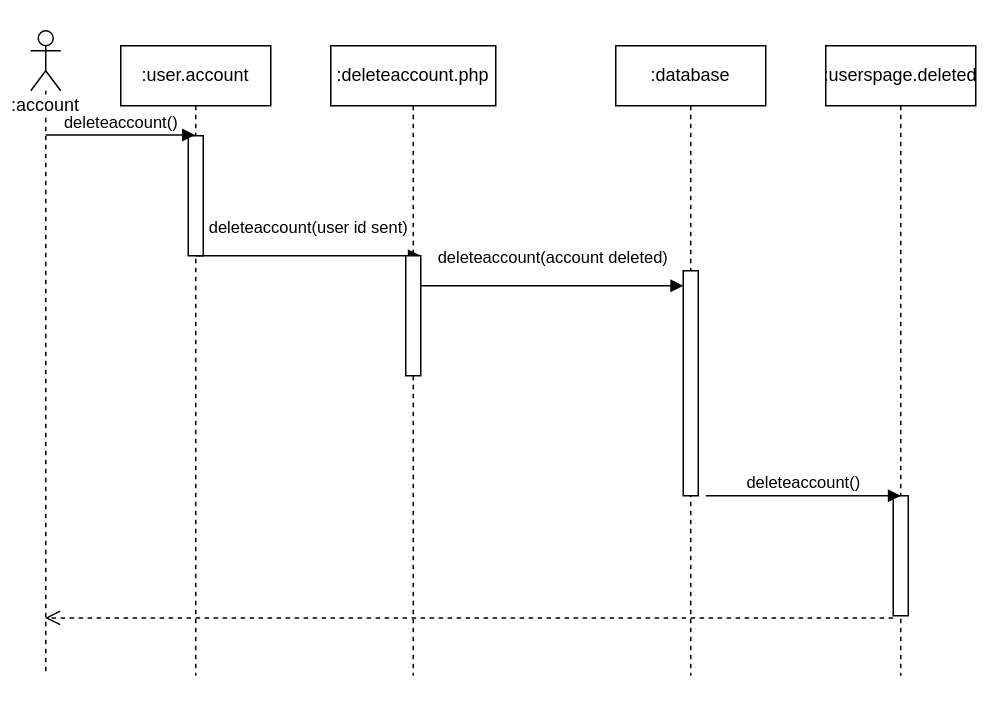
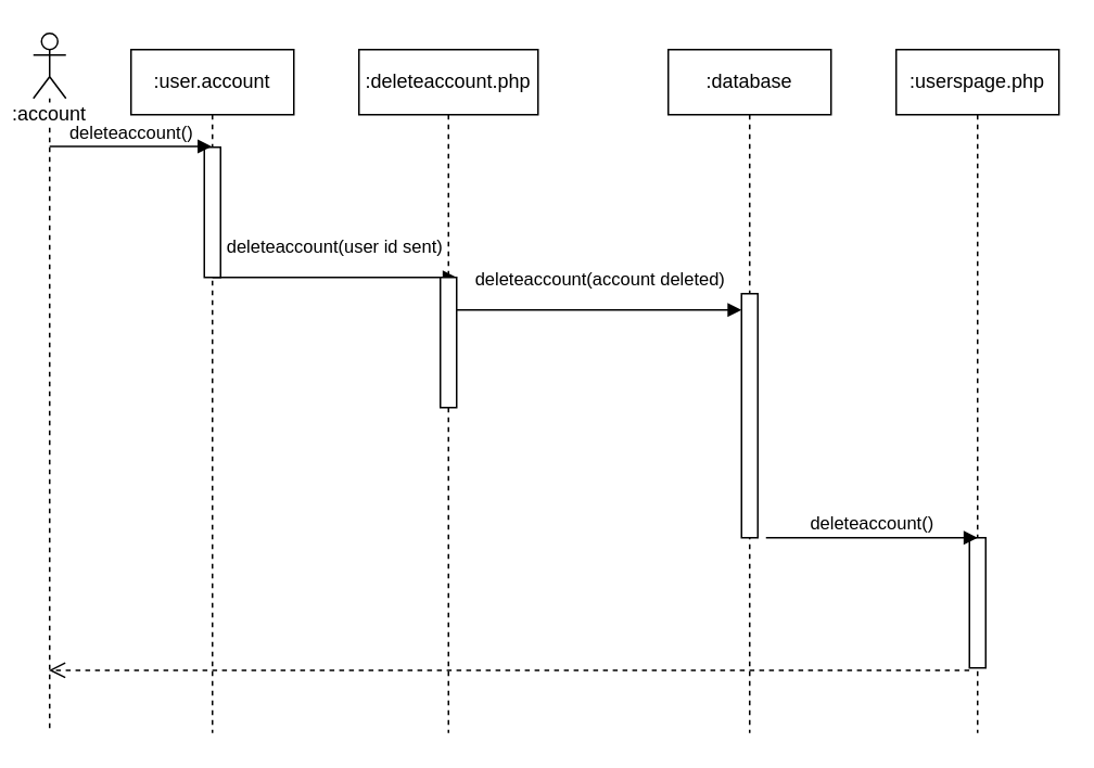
  <mxCell id="0" />
  <mxCell id="1" parent="0" />
  <mxCell id="2" value=":user.account" style="shape=umlLifeline;perimeter=lifelinePerimeter;whiteSpace=wrap;html=1;container=1;collapsible=0;recursiveResize=0;outlineConnect=0;" parent="1" vertex="1"><mxGeometry x="80" y="30" width="100" height="420" as="geometry" /></mxCell>
  <mxCell id="3" value="" style="html=1;points=[];perimeter=orthogonalPerimeter;" parent="2" vertex="1"><mxGeometry x="45" y="60" width="10" height="80" as="geometry" /></mxCell>
  <mxCell id="4" value="deleteaccount(user id sent)" style="html=1;verticalAlign=bottom;endArrow=block;" parent="1" edge="1"><mxGeometry x="0.003" y="10" width="80" relative="1" as="geometry"><mxPoint x="130" y="170" as="sourcePoint" /><mxPoint x="280" y="170" as="targetPoint" /><mxPoint as="offset" /></mxGeometry></mxCell>
  <mxCell id="5" value=":database" style="shape=umlLifeline;perimeter=lifelinePerimeter;whiteSpace=wrap;html=1;container=1;collapsible=0;recursiveResize=0;outlineConnect=0;" parent="1" vertex="1"><mxGeometry x="410" y="30" width="100" height="420" as="geometry" /></mxCell>
  <mxCell id="6" value="" style="html=1;points=[];perimeter=orthogonalPerimeter;" parent="5" vertex="1"><mxGeometry x="45" y="150" width="10" height="150" as="geometry" /></mxCell>
- <mxCell id="7" value=":userspage.deleted" style="shape=umlLifeline;perimeter=lifelinePerimeter;whiteSpace=wrap;html=1;container=1;collapsible=0;recursiveResize=0;outlineConnect=0;" parent="1" vertex="1"><mxGeometry x="550" y="30" width="100" height="420" as="geometry" /></mxCell>
+ <mxCell id="7" value=":userspage.php" style="shape=umlLifeline;perimeter=lifelinePerimeter;whiteSpace=wrap;html=1;container=1;collapsible=0;recursiveResize=0;outlineConnect=0;" parent="1" vertex="1"><mxGeometry x="550" y="30" width="100" height="420" as="geometry" /></mxCell>
  <mxCell id="8" value="" style="html=1;points=[];perimeter=orthogonalPerimeter;" parent="7" vertex="1"><mxGeometry x="45" y="300" width="10" height="80" as="geometry" /></mxCell>
  <mxCell id="9" value="deleteaccount()" style="html=1;verticalAlign=bottom;endArrow=block;entryX=0.5;entryY=0;entryDx=0;entryDy=0;entryPerimeter=0;" parent="1" edge="1" target="8"><mxGeometry width="80" relative="1" as="geometry"><mxPoint x="470" y="330" as="sourcePoint" /><mxPoint x="590" y="330" as="targetPoint" /><mxPoint as="offset" /></mxGeometry></mxCell>
  <mxCell id="10" value=":deleteaccount.php" style="shape=umlLifeline;perimeter=lifelinePerimeter;whiteSpace=wrap;html=1;container=1;collapsible=0;recursiveResize=0;outlineConnect=0;" parent="1" vertex="1"><mxGeometry x="220" y="30" width="110" height="420" as="geometry" /></mxCell>
  <mxCell id="11" value="" style="html=1;points=[];perimeter=orthogonalPerimeter;" parent="10" vertex="1"><mxGeometry x="50" y="140" width="10" height="80" as="geometry" /></mxCell>
  <mxCell id="12" value=":account" style="shape=umlLifeline;participant=umlActor;perimeter=lifelinePerimeter;whiteSpace=wrap;html=1;container=1;collapsible=0;recursiveResize=0;verticalAlign=top;spacingTop=36;labelBackgroundColor=#ffffff;outlineConnect=0;" parent="1" vertex="1"><mxGeometry x="20" y="20" width="20" height="430" as="geometry" /></mxCell>
  <mxCell id="13" value="deleteaccount()" style="html=1;verticalAlign=bottom;endArrow=block;" parent="1" target="2" edge="1"><mxGeometry x="0.005" width="80" relative="1" as="geometry"><mxPoint x="30" y="89.5" as="sourcePoint" /><mxPoint x="180" y="89.5" as="targetPoint" /><mxPoint as="offset" /></mxGeometry></mxCell>
  <mxCell id="14" value="deleteaccount(account deleted)" style="html=1;verticalAlign=bottom;endArrow=block;" parent="1" edge="1" target="6"><mxGeometry x="0.003" y="10" width="80" relative="1" as="geometry"><mxPoint x="280" y="190" as="sourcePoint" /><mxPoint x="430" y="190" as="targetPoint" /><mxPoint as="offset" /></mxGeometry></mxCell>
  <mxCell id="15" value="" style="html=1;verticalAlign=bottom;endArrow=open;dashed=1;endSize=8;exitX=-0.01;exitY=1.018;exitDx=0;exitDy=0;exitPerimeter=0;" parent="1" target="12" edge="1" source="8"><mxGeometry relative="1" as="geometry"><mxPoint x="570" y="410" as="sourcePoint" /><mxPoint x="490" y="410" as="targetPoint" /></mxGeometry></mxCell>
